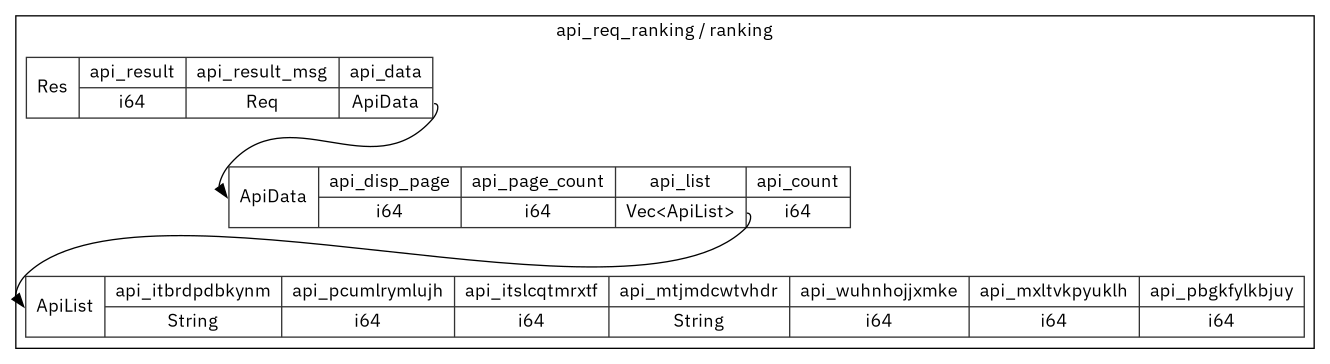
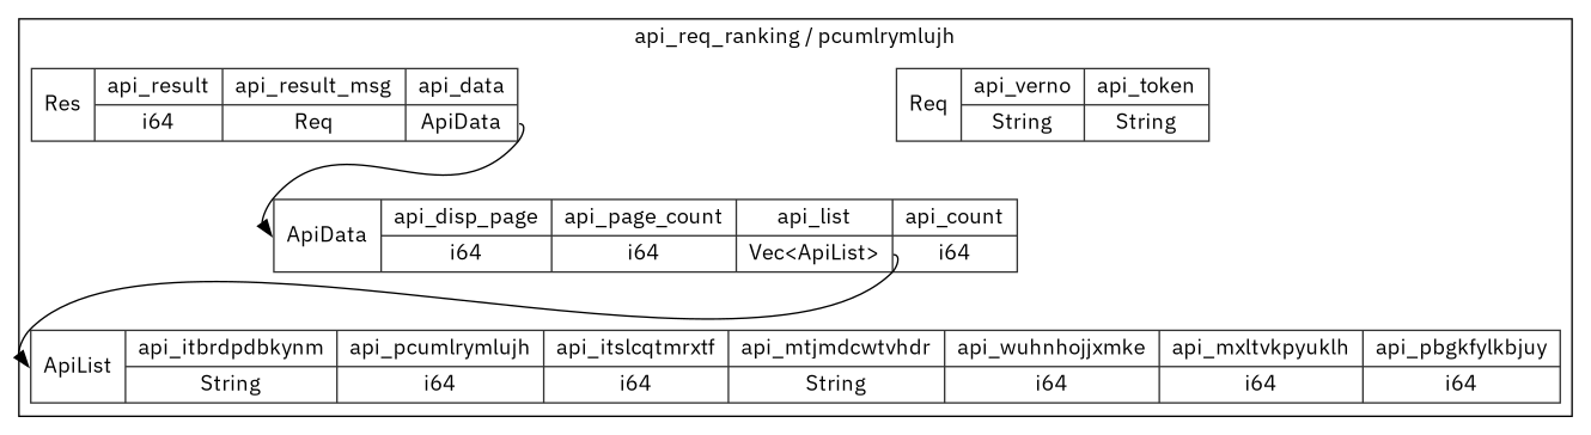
  digraph {
    fontname="IBM Plex Sans"
    rankdir=TB
    node [color=gray20 fontname="IBM Plex Sans" shape=record style=solid]
    edge [fontname="IBM Plex Sans"]
+   n1 [label="<Req> Req  | { api_verno | <api_verno> String } | { api_token | <api_token> String }"]
    n2 [label="<Res> Res  | { api_result | <api_result> i64 } | { api_result_msg | <api_result_msg> Req } | { api_data | <api_data> ApiData }"]
    n3 [label="<ApiData> ApiData  | { api_disp_page | <api_disp_page> i64 } | { api_page_count | <api_page_count> i64 } | { api_list | <api_list> Vec\<ApiList\> } | { api_count | <api_count> i64 }"]
    n4 [label="<ApiList> ApiList  | { api_itbrdpdbkynm | <api_itbrdpdbkynm> String } | { api_pcumlrymlujh | <api_pcumlrymlujh> i64 } | { api_itslcqtmrxtf | <api_itslcqtmrxtf> i64 } | { api_mtjmdcwtvhdr | <api_mtjmdcwtvhdr> String } | { api_wuhnhojjxmke | <api_wuhnhojjxmke> i64 } | { api_mxltvkpyuklh | <api_mxltvkpyuklh> i64 } | { api_pbgkfylkbjuy | <api_pbgkfylkbjuy> i64 }"]
    subgraph cluster_1 {
-     label="api_req_ranking / ranking"
+     label="api_req_ranking / pcumlrymlujh"
+     n1
      n2
      n3
      n4
    }
    n2 -> n3 [headport="ApiData:w" tailport="api_data:e"]
    n3 -> n4 [headport="ApiList:w" tailport="api_list:e"]
  }
